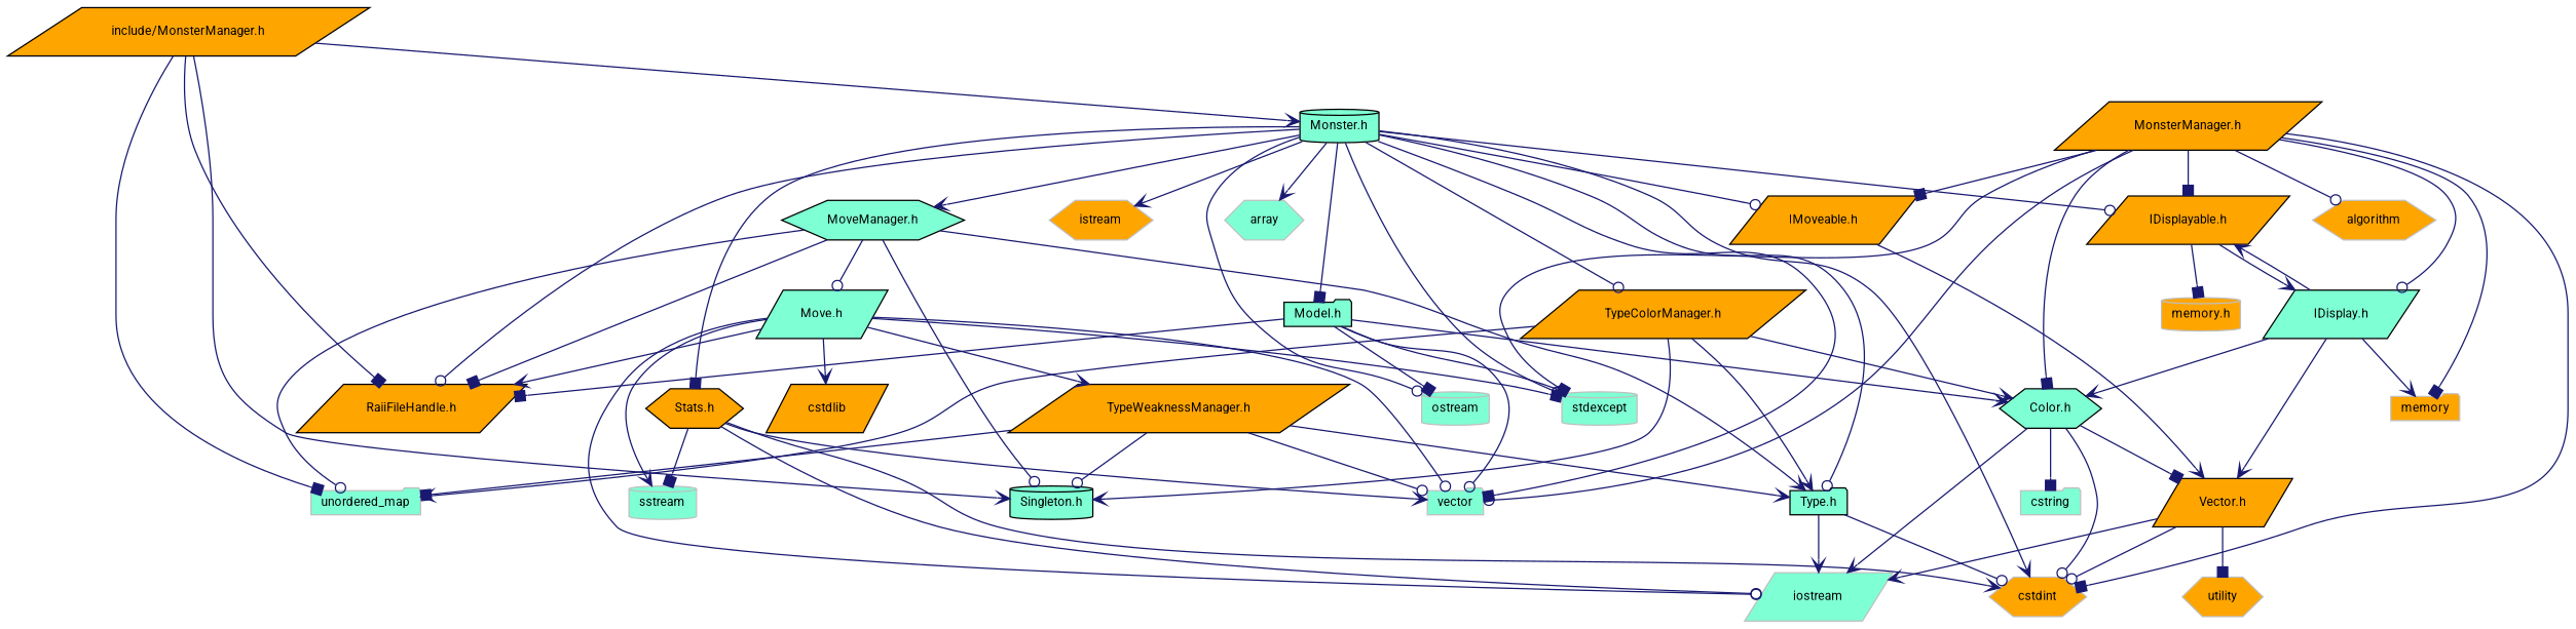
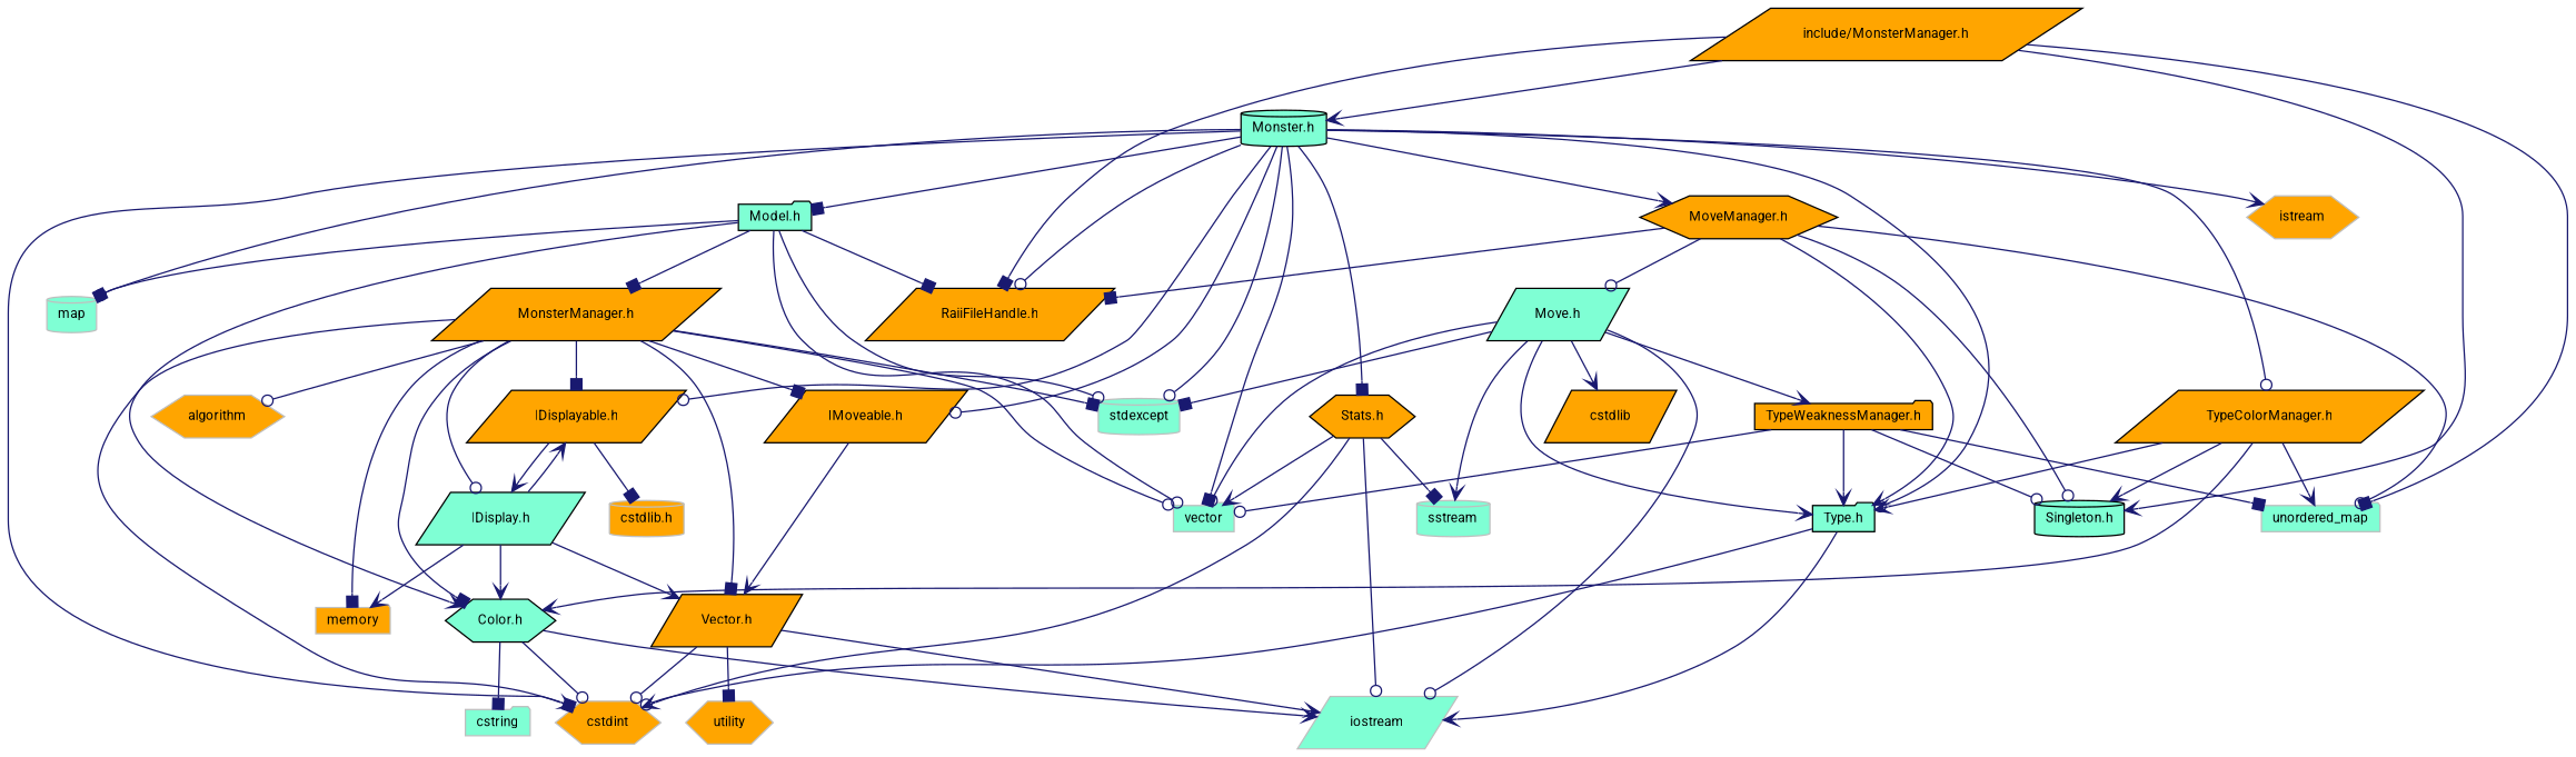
  digraph {
    fontname=Roboto
    node [color=black fillcolor=orange fontname=Roboto fontsize=10 shape=parallelogram style=filled]
    edge [arrowhead=vee color=midnightblue fontname=Roboto fontsize=10 labelfontname=Helvetica labelfontsize=10 style=solid]
    n1 [fontcolor=black height=0.2 label="include/MonsterManager.h" width=0.4]
    n2 [color=grey75 fillcolor=aquamarine height=0.2 label=unordered_map shape=folder width=0.4]
    n3 [fillcolor=aquamarine height=0.2 label="Monster.h" shape=cylinder width=0.4]
    n4 [height=0.2 label="RaiiFileHandle.h" width=0.4]
    n5 [fillcolor=aquamarine height=0.2 label="Singleton.h" shape=cylinder width=0.4]
-   n6 [color=grey75 fillcolor=aquamarine height=0.2 label=array shape=hexagon width=0.4]
    n7 [color=grey75 height=0.2 label=cstdint shape=hexagon width=0.4]
    n8 [color=grey75 height=0.2 label=istream shape=hexagon width=0.4]
    n9 [color=grey75 fillcolor=aquamarine height=0.2 label=stdexcept shape=cylinder width=0.4]
-   n10 [color=grey75 fillcolor=aquamarine height=0.2 label=ostream shape=cylinder width=0.4]
+   n10 [color=grey75 fillcolor=aquamarine height=0.2 label=map shape=cylinder width=0.4]
    n11 [color=grey75 fillcolor=aquamarine height=0.2 label=vector shape=folder width=0.4]
    n12 [height=0.2 label="IDisplayable.h" width=0.4]
    n13 [height=0.2 label="IMoveable.h" width=0.4]
-   n14 [fillcolor=aquamarine height=0.2 label="MoveManager.h" shape=hexagon width=0.4]
+   n14 [height=0.2 label="MoveManager.h" shape=hexagon width=0.4]
    n15 [fillcolor=aquamarine height=0.2 label="Type.h" shape=folder width=0.4]
    n16 [fillcolor=aquamarine height=0.2 label="Model.h" shape=folder width=0.4]
    n17 [height=0.2 label="Stats.h" shape=hexagon width=0.4]
    n18 [height=0.2 label="TypeColorManager.h" width=0.4]
-   n19 [color=grey75 height=0.2 label="memory.h" shape=cylinder width=0.4]
+   n19 [color=grey75 height=0.2 label="cstdlib.h" shape=cylinder width=0.4]
    n20 [fillcolor=aquamarine height=0.2 label="IDisplay.h" width=0.4]
    n21 [height=0.2 label="Vector.h" width=0.4]
    n22 [fillcolor=aquamarine height=0.2 label="Move.h" width=0.4]
    n23 [color=grey75 fillcolor=aquamarine height=0.2 label=iostream width=0.4]
    n24 [fillcolor=aquamarine height=0.2 label="Color.h" shape=hexagon width=0.4]
    n25 [height=0.2 label="MonsterManager.h" width=0.4]
    n26 [color=grey75 fillcolor=aquamarine height=0.2 label=sstream shape=cylinder width=0.4]
    n27 [color=grey75 height=0.2 label=memory shape=folder width=0.4]
    n28 [color=grey75 fillcolor=aquamarine height=0.2 label=cstring shape=folder width=0.4]
    n29 [color=grey75 height=0.2 label=utility shape=hexagon width=0.4]
    n30 [height=0.2 label=cstdlib width=0.4]
-   n31 [height=0.2 label="TypeWeaknessManager.h" width=0.4]
+   n31 [height=0.2 label="TypeWeaknessManager.h" shape=folder width=0.4]
    n32 [color=grey75 height=0.2 label=algorithm shape=hexagon width=0.4]
    n1 -> n2 [arrowhead=box]
    n1 -> n3
    n1 -> n4 [arrowhead=box]
    n1 -> n5
    n3 -> n4 [arrowhead=odot]
-   n3 -> n6
    n3 -> n7
    n3 -> n8
    n3 -> n9 [arrowhead=odot]
    n3 -> n10 [arrowhead=odot]
    n3 -> n11 [arrowhead=box]
    n3 -> n12 [arrowhead=odot]
    n3 -> n13 [arrowhead=odot]
    n3 -> n14
    n3 -> n15 [arrowhead=odot]
    n3 -> n16 [arrowhead=box]
    n3 -> n17 [arrowhead=box]
    n3 -> n18 [arrowhead=odot]
    n12 -> n19 [arrowhead=box]
    n12 -> n20
    n13 -> n21
    n14 -> n2 [arrowhead=odot]
    n14 -> n4 [arrowhead=box]
    n14 -> n5 [arrowhead=odot]
    n14 -> n15
    n14 -> n22 [arrowhead=odot]
    n15 -> n7 [arrowhead=odot]
    n15 -> n23
    n16 -> n4 [arrowhead=box]
    n16 -> n9 [arrowhead=odot]
    n16 -> n10 [arrowhead=box]
    n16 -> n11 [arrowhead=odot]
    n16 -> n24
+   n16 -> n25 [arrowhead=box]
    n17 -> n7
    n17 -> n11
    n17 -> n23 [arrowhead=odot]
    n17 -> n26 [arrowhead=box]
    n18 -> n2
    n18 -> n5
    n18 -> n15
    n18 -> n24
    n20 -> n12
    n20 -> n21
    n20 -> n24
    n20 -> n27
    n21 -> n7 [arrowhead=odot]
    n21 -> n23
    n21 -> n29 [arrowhead=box]
    n22 -> n9 [arrowhead=box]
    n22 -> n11 [arrowhead=odot]
-   n22 -> n4
+   n22 -> n15
    n22 -> n23 [arrowhead=odot]
    n22 -> n26
    n22 -> n30
    n22 -> n31
    n24 -> n7 [arrowhead=odot]
    n24 -> n23
    n24 -> n28 [arrowhead=box]
    n25 -> n7 [arrowhead=box]
    n25 -> n9 [arrowhead=box]
    n25 -> n11 [arrowhead=odot]
    n25 -> n12 [arrowhead=box]
    n25 -> n13 [arrowhead=box]
    n25 -> n20 [arrowhead=odot]
-   n24 -> n21 [arrowhead=box]
+   n25 -> n21 [arrowhead=box]
    n25 -> n24 [arrowhead=box]
    n25 -> n27 [arrowhead=box]
    n25 -> n32 [arrowhead=odot]
    n31 -> n2 [arrowhead=box]
    n31 -> n5 [arrowhead=odot]
    n31 -> n11 [arrowhead=odot]
    n31 -> n15
  }
